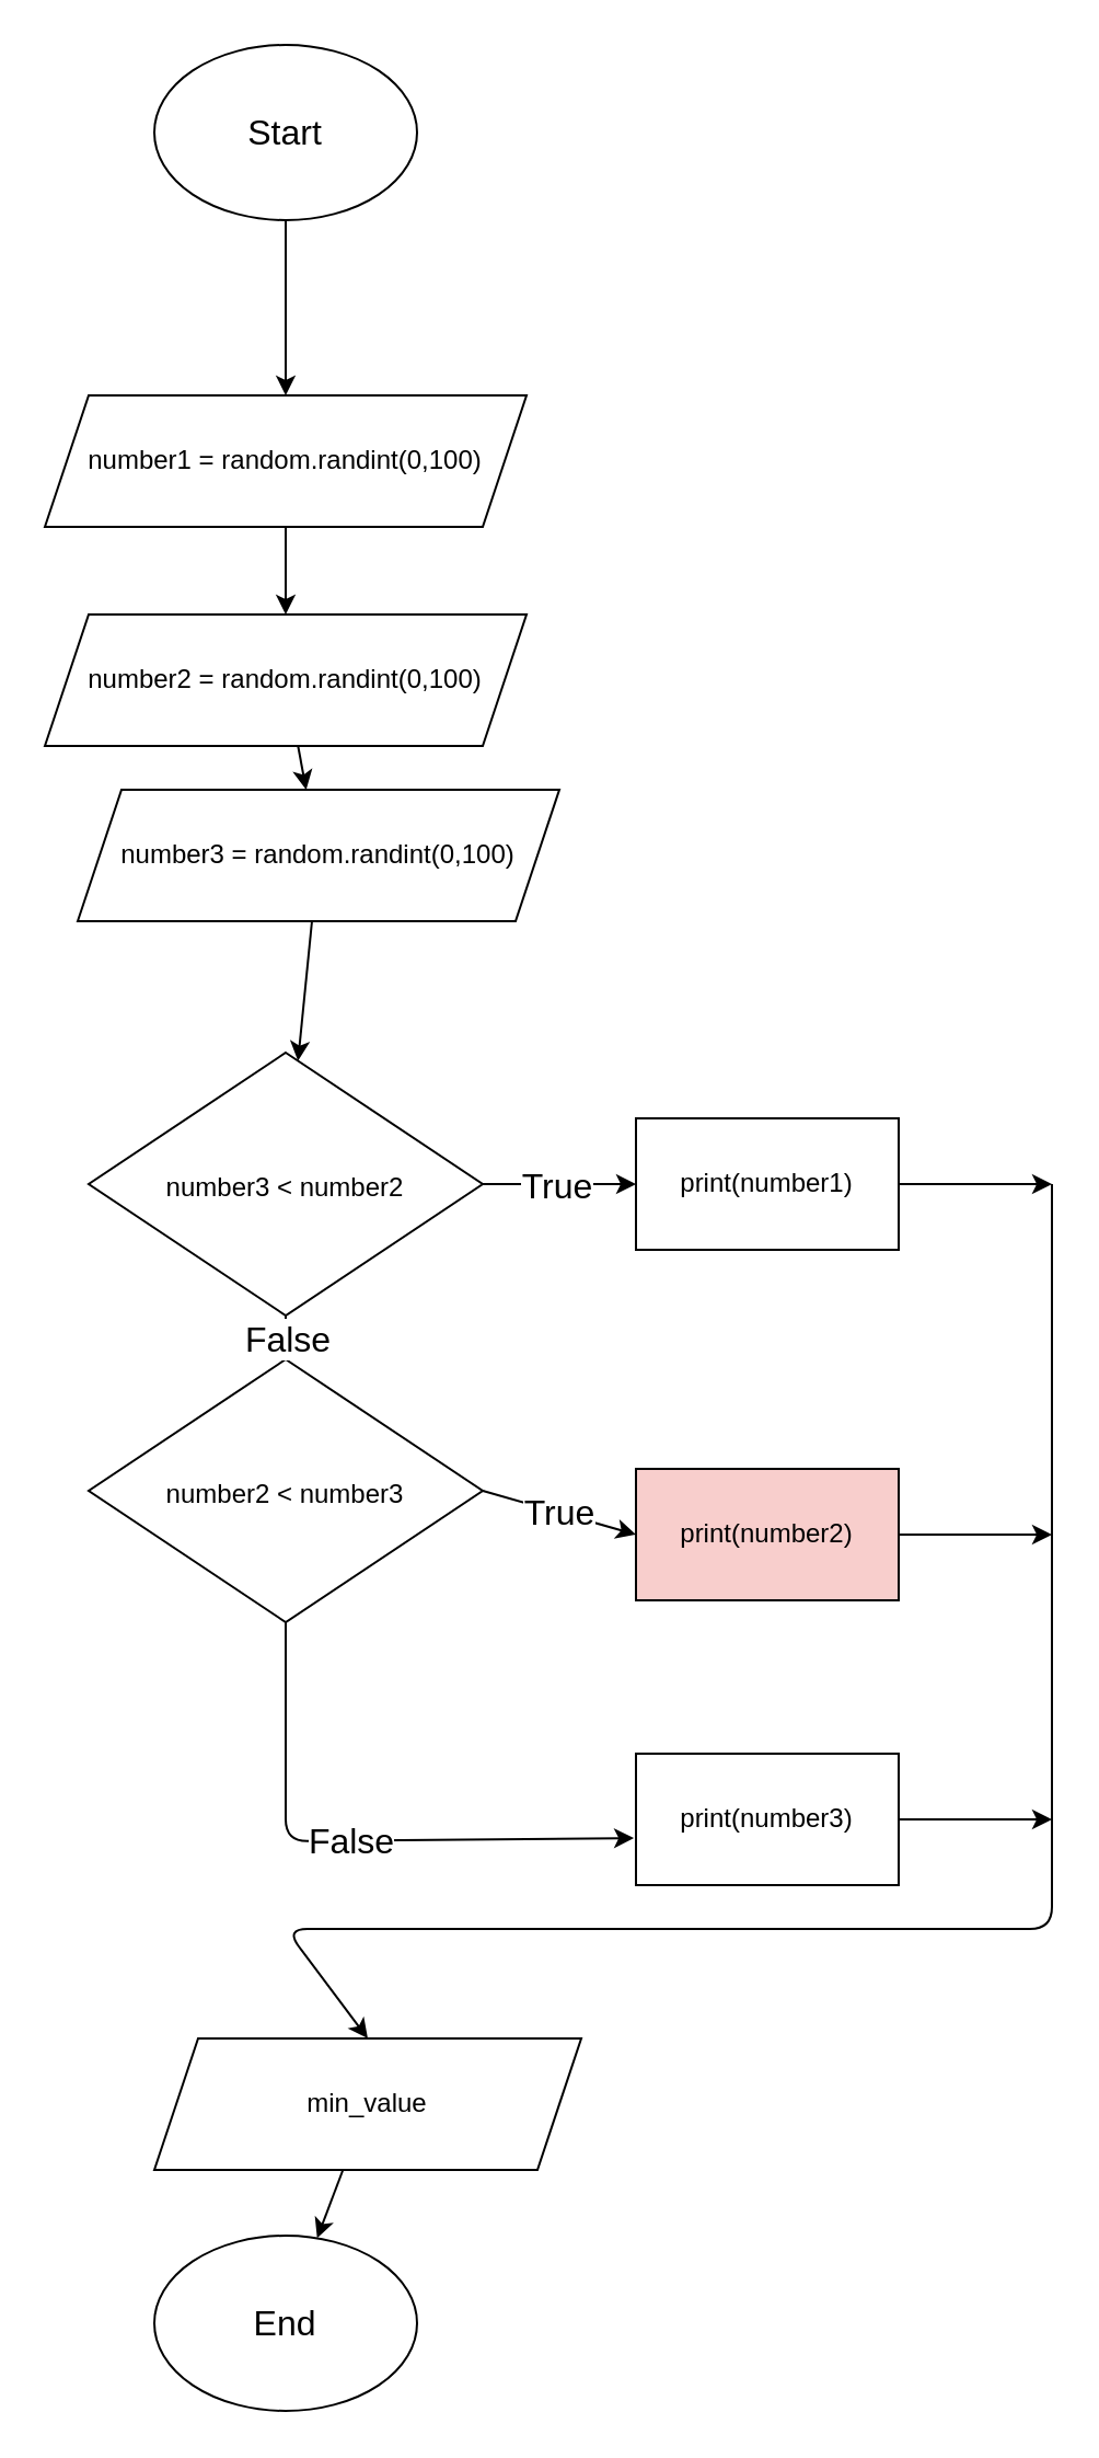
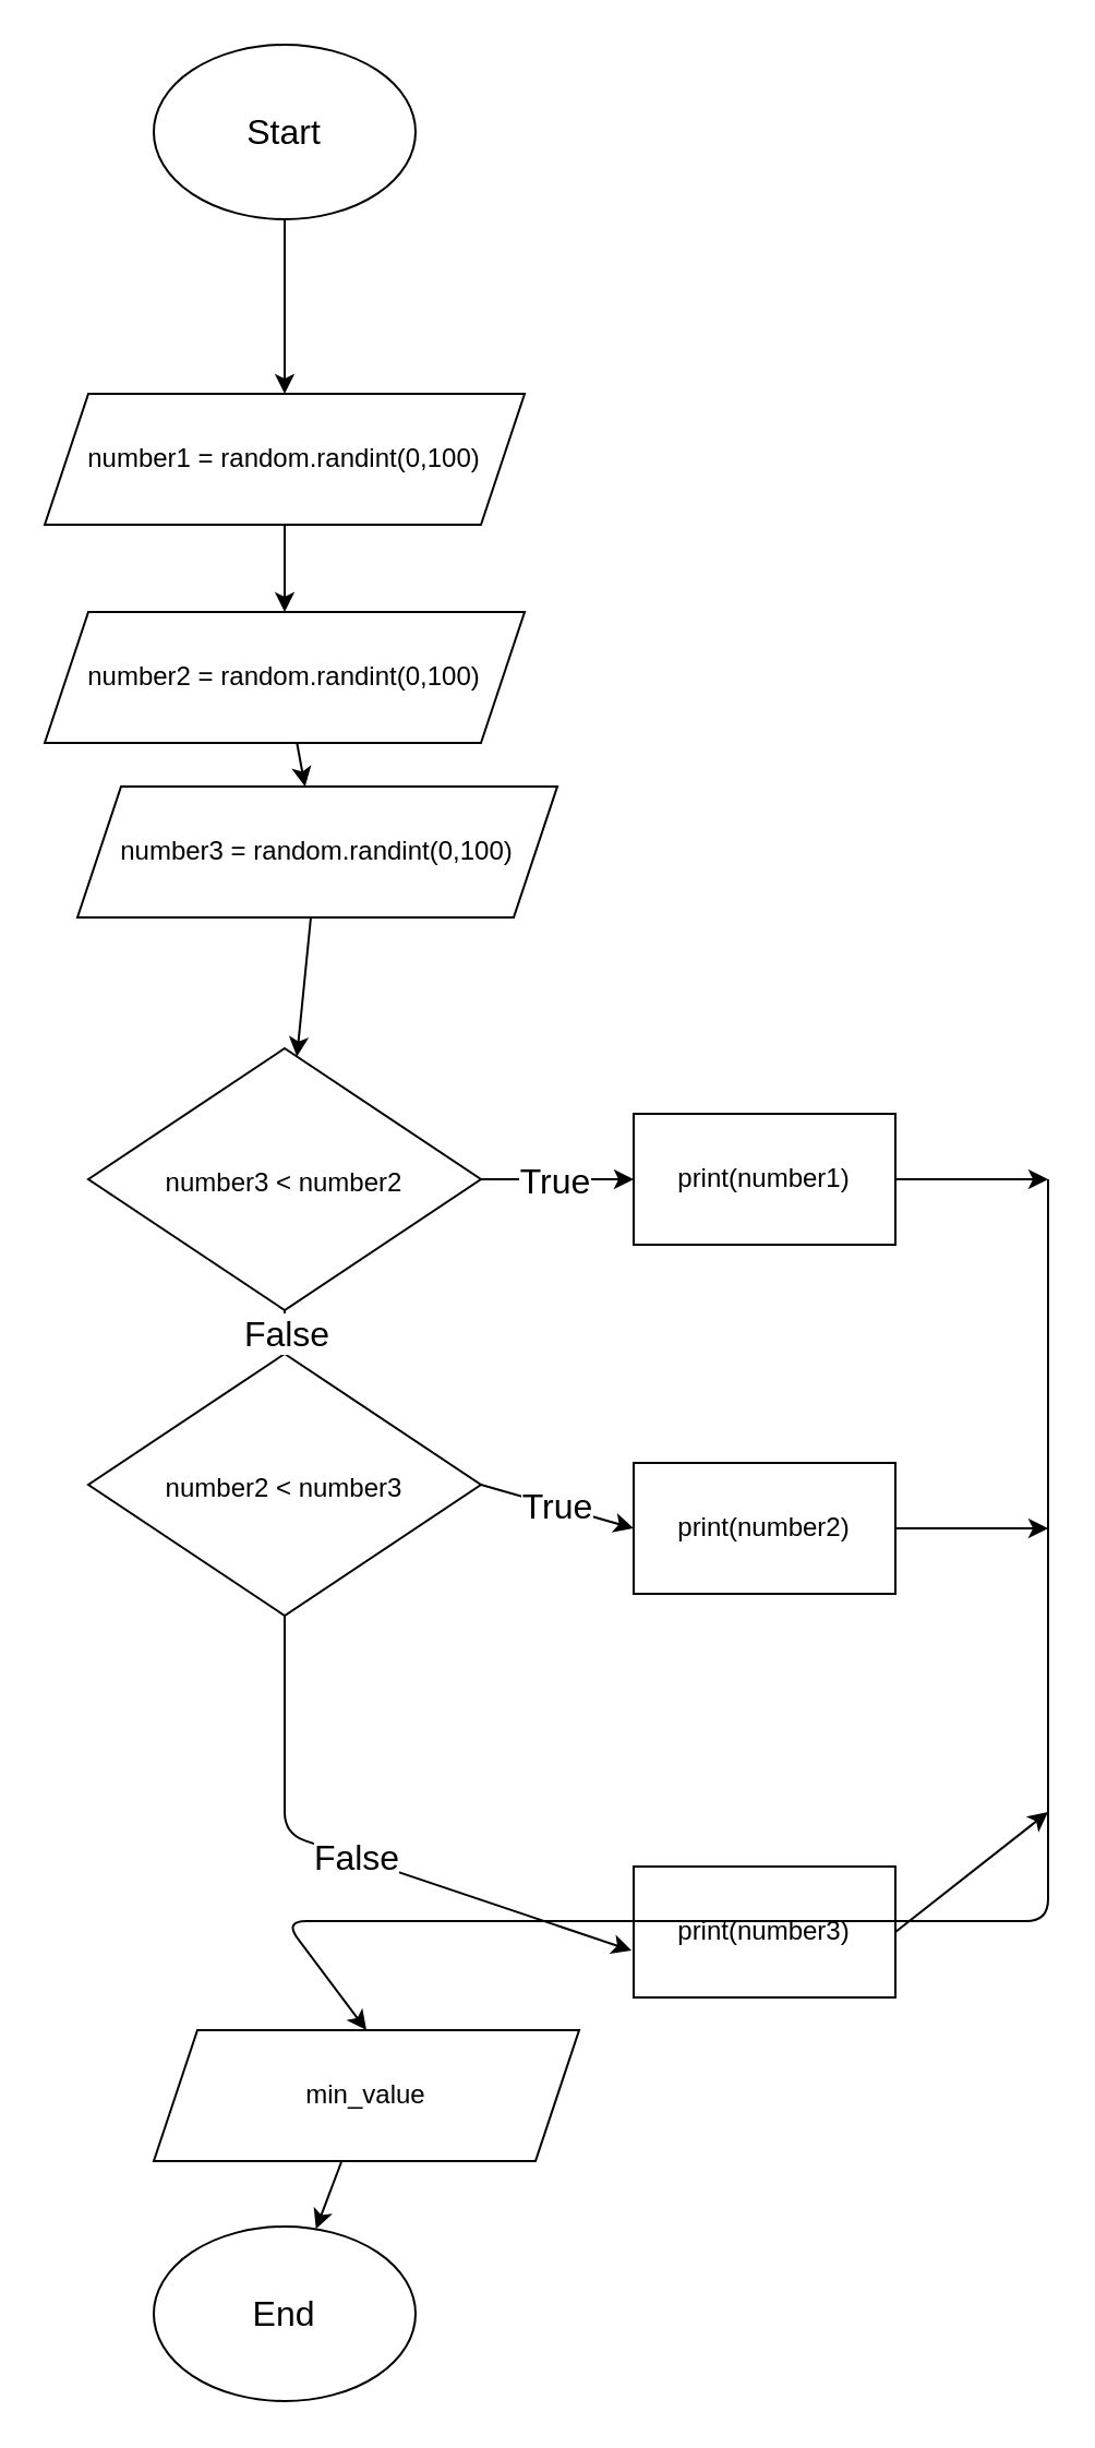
  <mxCell id="0" />
  <mxCell id="1" parent="0" />
  <mxCell id="2" value="Start" style="ellipse;whiteSpace=wrap;html=1;fontSize=16;" vertex="1" parent="1"><mxGeometry x="70" y="20" width="120" height="80" as="geometry" /></mxCell>
  <mxCell id="3" value="" style="edgeStyle=none;html=1;fontSize=16;" edge="1" parent="1" source="4" target="7"><mxGeometry relative="1" as="geometry" /></mxCell>
  <mxCell id="4" value="number1 = random.randint(0,100)" style="shape=parallelogram;perimeter=parallelogramPerimeter;whiteSpace=wrap;html=1;fixedSize=1;" vertex="1" parent="1"><mxGeometry x="20" y="180" width="220" height="60" as="geometry" /></mxCell>
  <mxCell id="5" value="" style="endArrow=classic;html=1;exitX=0.5;exitY=1;exitDx=0;exitDy=0;entryX=0.5;entryY=0;entryDx=0;entryDy=0;" edge="1" parent="1" source="2" target="4"><mxGeometry width="50" height="50" relative="1" as="geometry"><mxPoint x="50" y="370" as="sourcePoint" /><mxPoint x="100" y="320" as="targetPoint" /><Array as="points" /></mxGeometry></mxCell>
  <mxCell id="6" value="" style="edgeStyle=none;html=1;fontSize=16;" edge="1" parent="1" source="7" target="9"><mxGeometry relative="1" as="geometry" /></mxCell>
  <mxCell id="7" value="number2 = random.randint(0,100)" style="shape=parallelogram;perimeter=parallelogramPerimeter;whiteSpace=wrap;html=1;fixedSize=1;" vertex="1" parent="1"><mxGeometry x="20" y="280" width="220" height="60" as="geometry" /></mxCell>
  <mxCell id="8" value="" style="edgeStyle=none;html=1;fontSize=16;" edge="1" parent="1" source="9" target="10"><mxGeometry relative="1" as="geometry" /></mxCell>
  <mxCell id="9" value="number3 = random.randint(0,100)" style="shape=parallelogram;perimeter=parallelogramPerimeter;whiteSpace=wrap;html=1;fixedSize=1;" vertex="1" parent="1"><mxGeometry x="35" y="360" width="220" height="60" as="geometry" /></mxCell>
  <mxCell id="10" value="&lt;font style=&quot;font-size: 12px;&quot;&gt;number3 &amp;lt; number2&lt;/font&gt;" style="rhombus;whiteSpace=wrap;html=1;fontSize=16;" vertex="1" parent="1"><mxGeometry x="40" y="480" width="180" height="120" as="geometry" /></mxCell>
  <mxCell id="11" value="&lt;font style=&quot;font-size: 12px;&quot;&gt;number2 &amp;lt; number3&lt;/font&gt;" style="rhombus;whiteSpace=wrap;html=1;fontSize=16;" vertex="1" parent="1"><mxGeometry x="40" y="620" width="180" height="120" as="geometry" /></mxCell>
  <mxCell id="12" value="print(number1)" style="rounded=0;whiteSpace=wrap;html=1;fontSize=12;" vertex="1" parent="1"><mxGeometry x="290" y="510" width="120" height="60" as="geometry" /></mxCell>
- <mxCell id="13" value="print(number2)" style="rounded=0;whiteSpace=wrap;html=1;fontSize=12;fillColor=#f8cecc;" vertex="1" parent="1"><mxGeometry x="290" y="670" width="120" height="60" as="geometry" /></mxCell>
- <mxCell id="14" value="print(number3)" style="rounded=0;whiteSpace=wrap;html=1;fontSize=12;" vertex="1" parent="1"><mxGeometry x="290" y="800" width="120" height="60" as="geometry" /></mxCell>
+ <mxCell id="13" value="print(number2)" style="rounded=0;whiteSpace=wrap;html=1;fontSize=12;" vertex="1" parent="1"><mxGeometry x="290" y="670" width="120" height="60" as="geometry" /></mxCell>
+ <mxCell id="14" value="print(number3)" style="rounded=0;whiteSpace=wrap;html=1;fontSize=12;" vertex="1" parent="1"><mxGeometry x="290" y="855" width="120" height="60" as="geometry" /></mxCell>
  <mxCell id="15" value="" style="endArrow=classic;html=1;fontSize=12;exitX=1;exitY=0.5;exitDx=0;exitDy=0;" edge="1" parent="1" source="12"><mxGeometry width="50" height="50" relative="1" as="geometry"><mxPoint x="430" y="580" as="sourcePoint" /><mxPoint x="480" y="540" as="targetPoint" /></mxGeometry></mxCell>
  <mxCell id="16" value="" style="endArrow=classic;html=1;fontSize=12;exitX=1;exitY=0.5;exitDx=0;exitDy=0;" edge="1" parent="1"><mxGeometry width="50" height="50" relative="1" as="geometry"><mxPoint x="410" y="700" as="sourcePoint" /><mxPoint x="480" y="700" as="targetPoint" /></mxGeometry></mxCell>
  <mxCell id="17" value="" style="endArrow=classic;html=1;fontSize=12;exitX=1;exitY=0.5;exitDx=0;exitDy=0;" edge="1" parent="1" source="14"><mxGeometry width="50" height="50" relative="1" as="geometry"><mxPoint x="420" y="830" as="sourcePoint" /><mxPoint x="480" y="830" as="targetPoint" /></mxGeometry></mxCell>
  <mxCell id="18" value="" style="edgeStyle=none;html=1;fontSize=12;" edge="1" parent="1" source="19" target="21"><mxGeometry relative="1" as="geometry" /></mxCell>
  <mxCell id="19" value="min_value" style="shape=parallelogram;perimeter=parallelogramPerimeter;whiteSpace=wrap;html=1;fixedSize=1;fontSize=12;" vertex="1" parent="1"><mxGeometry x="70" y="930" width="195" height="60" as="geometry" /></mxCell>
  <mxCell id="20" value="" style="endArrow=classic;html=1;fontSize=12;entryX=0.5;entryY=0;entryDx=0;entryDy=0;" edge="1" parent="1" target="19"><mxGeometry width="50" height="50" relative="1" as="geometry"><mxPoint x="480" y="540" as="sourcePoint" /><mxPoint x="130" y="920" as="targetPoint" /><Array as="points"><mxPoint x="480" y="880" /><mxPoint x="130" y="880" /></Array></mxGeometry></mxCell>
  <mxCell id="21" value="&lt;font style=&quot;font-size: 16px;&quot;&gt;End&lt;/font&gt;" style="ellipse;whiteSpace=wrap;html=1;fontSize=12;" vertex="1" parent="1"><mxGeometry x="70" y="1020" width="120" height="80" as="geometry" /></mxCell>
  <mxCell id="22" value="" style="endArrow=classic;html=1;fontSize=16;exitX=1;exitY=0.5;exitDx=0;exitDy=0;entryX=0;entryY=0.5;entryDx=0;entryDy=0;" edge="1" parent="1" source="10" target="12"><mxGeometry relative="1" as="geometry"><mxPoint x="200" y="530" as="sourcePoint" /><mxPoint x="290" y="540" as="targetPoint" /></mxGeometry></mxCell>
  <mxCell id="23" value="True" style="edgeLabel;resizable=0;html=1;align=center;verticalAlign=middle;fontSize=16;" connectable="0" vertex="1" parent="22"><mxGeometry relative="1" as="geometry"><mxPoint x="-2" as="offset" /></mxGeometry></mxCell>
  <mxCell id="24" value="" style="endArrow=classic;html=1;fontSize=16;exitX=1;exitY=0.5;exitDx=0;exitDy=0;" edge="1" parent="1" source="11"><mxGeometry relative="1" as="geometry"><mxPoint x="220" y="700" as="sourcePoint" /><mxPoint x="290" y="700" as="targetPoint" /></mxGeometry></mxCell>
  <mxCell id="25" value="True" style="edgeLabel;resizable=0;html=1;align=center;verticalAlign=middle;fontSize=16;" connectable="0" vertex="1" parent="24"><mxGeometry relative="1" as="geometry" /></mxCell>
  <mxCell id="26" value="" style="endArrow=classic;html=1;fontSize=16;exitX=0.5;exitY=1;exitDx=0;exitDy=0;entryX=0.5;entryY=0;entryDx=0;entryDy=0;" edge="1" parent="1" source="10" target="11"><mxGeometry relative="1" as="geometry"><mxPoint x="80" y="625" as="sourcePoint" /><mxPoint x="180" y="625" as="targetPoint" /></mxGeometry></mxCell>
  <mxCell id="27" value="False" style="edgeLabel;resizable=0;html=1;align=center;verticalAlign=middle;fontSize=16;" connectable="0" vertex="1" parent="26"><mxGeometry relative="1" as="geometry" /></mxCell>
  <mxCell id="28" value="" style="endArrow=classic;html=1;fontSize=16;exitX=0.5;exitY=1;exitDx=0;exitDy=0;entryX=-0.008;entryY=0.642;entryDx=0;entryDy=0;entryPerimeter=0;" edge="1" parent="1" source="11" target="14"><mxGeometry relative="1" as="geometry"><mxPoint x="80" y="810" as="sourcePoint" /><mxPoint x="130" y="840" as="targetPoint" /><Array as="points"><mxPoint x="130" y="840" /></Array></mxGeometry></mxCell>
  <mxCell id="29" value="False" style="edgeLabel;resizable=0;html=1;align=center;verticalAlign=middle;fontSize=16;" connectable="0" vertex="1" parent="28"><mxGeometry relative="1" as="geometry" /></mxCell>
